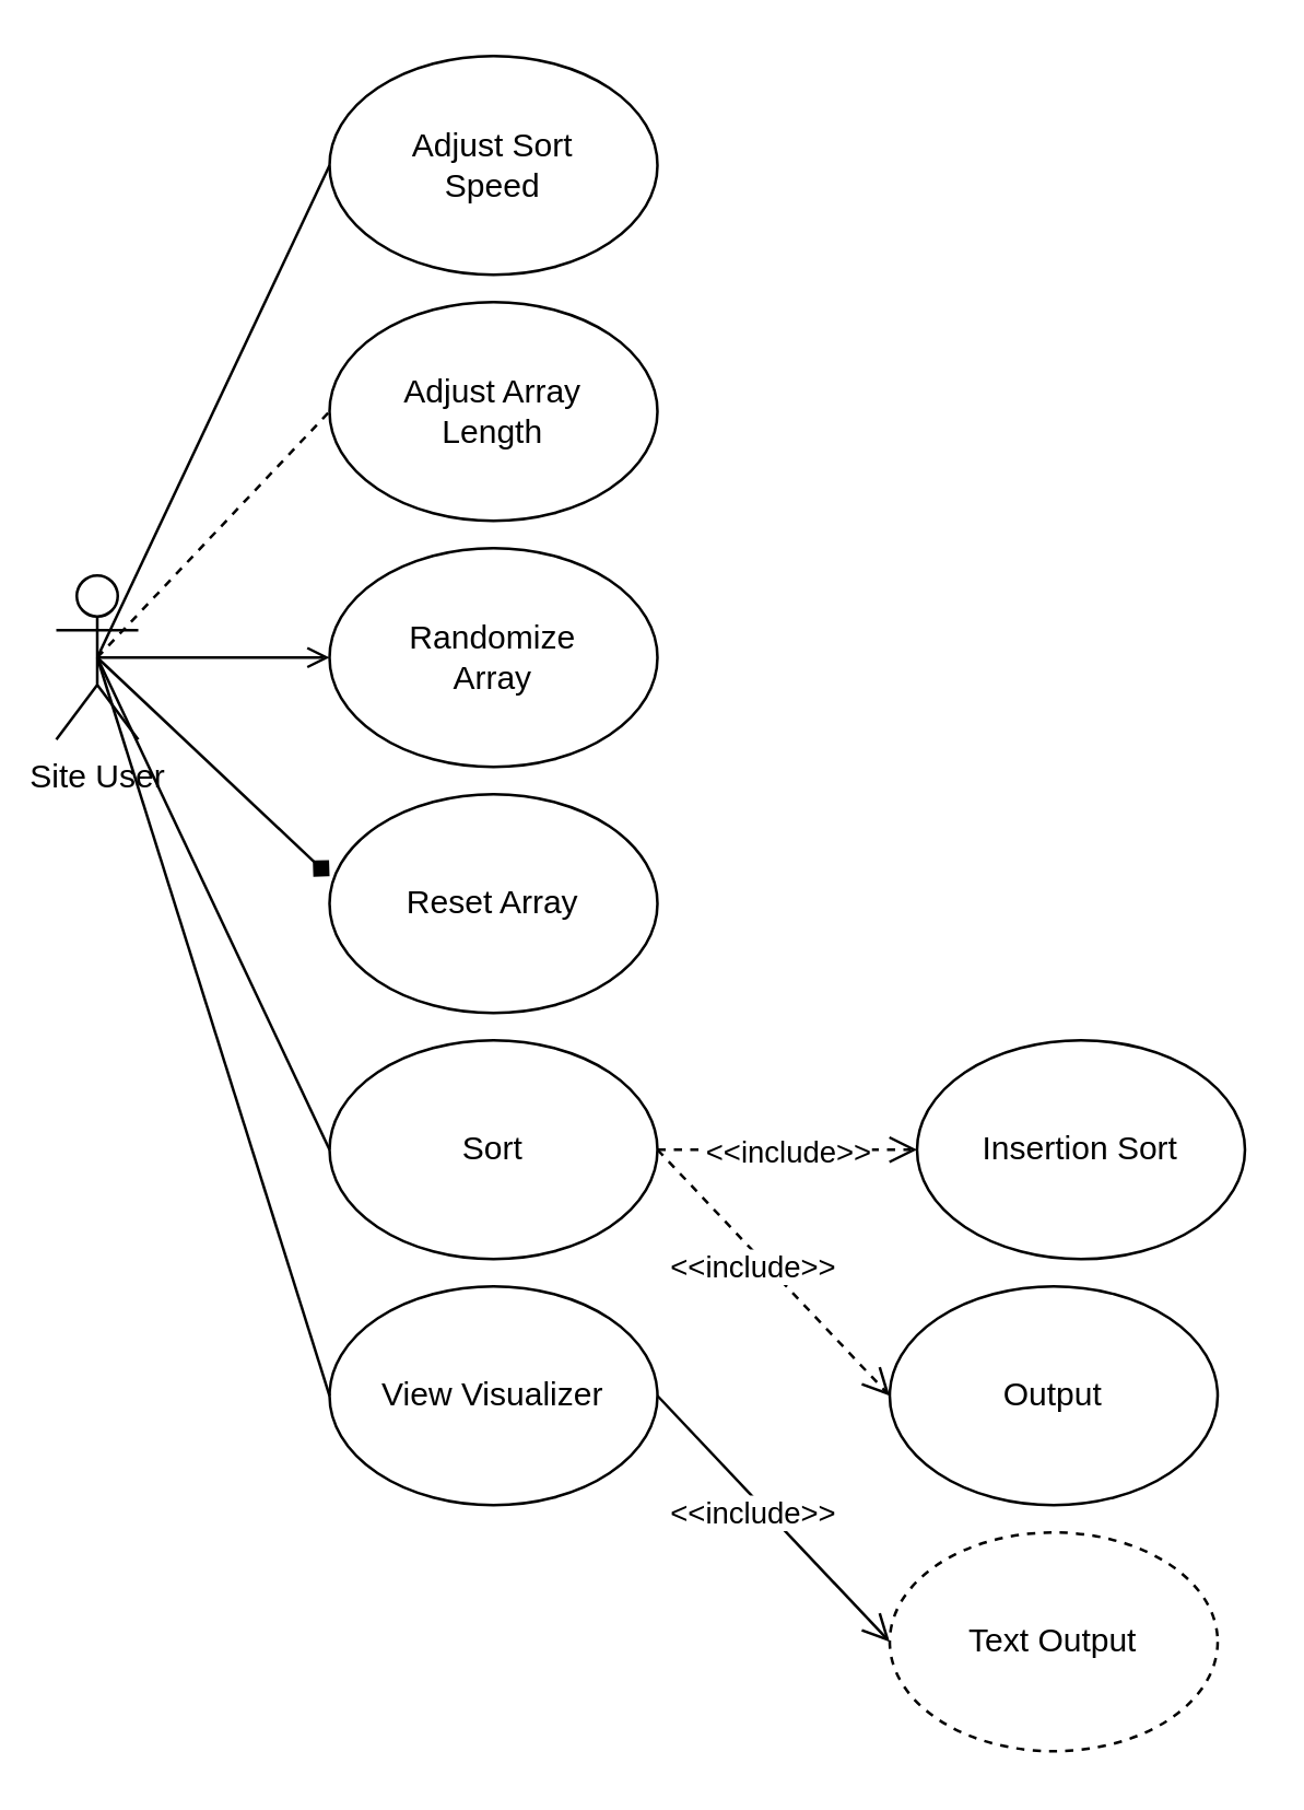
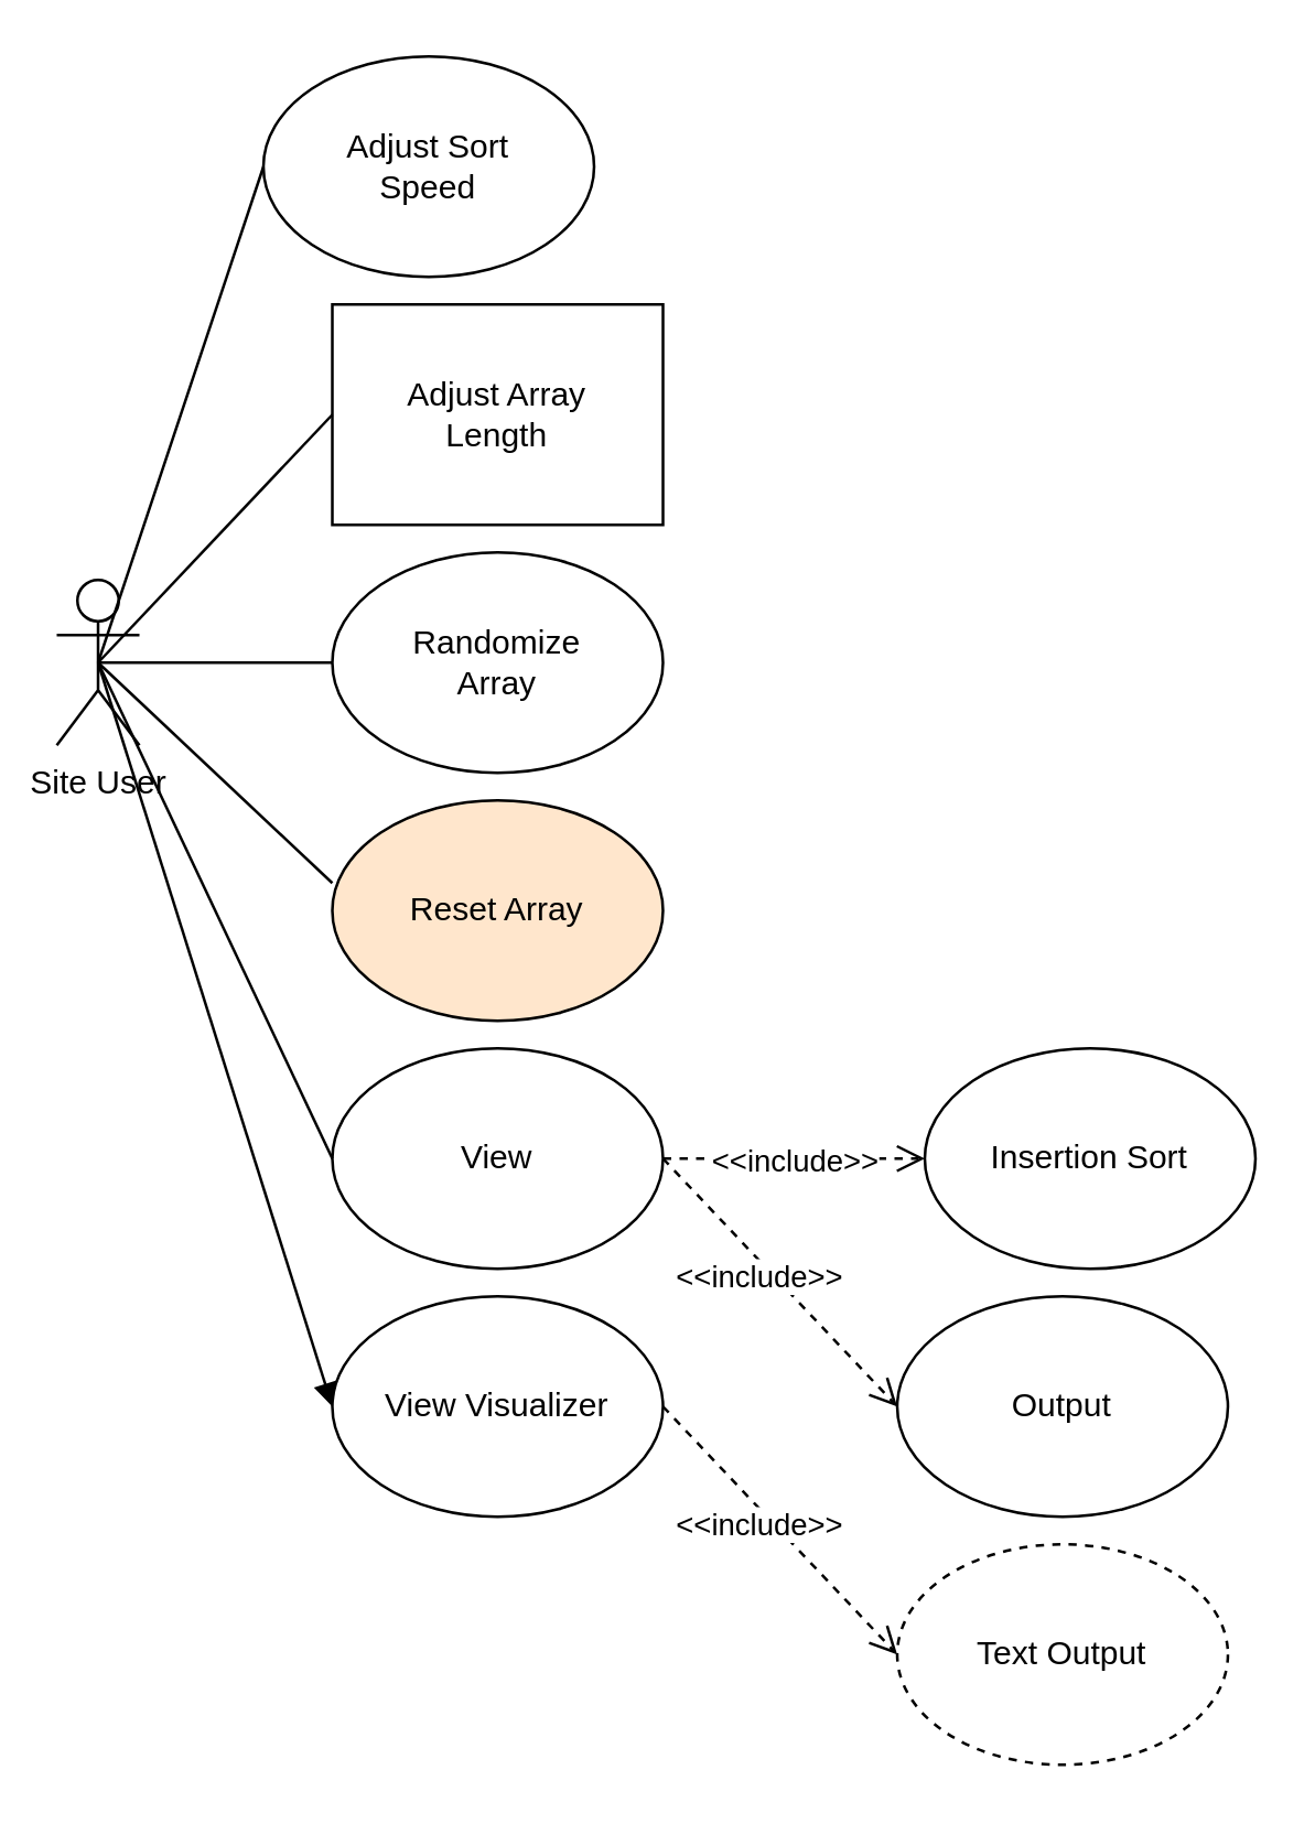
  <mxCell id="0" />
  <mxCell id="1" parent="0" />
  <mxCell id="2" value="Site User" style="shape=umlActor;verticalLabelPosition=bottom;verticalAlign=top;html=1;outlineConnect=0;" parent="1" vertex="1"><mxGeometry x="20" y="210" width="30" height="60" as="geometry" /></mxCell>
  <mxCell id="3" value="View Visualizer" style="ellipse;whiteSpace=wrap;html=1;" parent="1" vertex="1"><mxGeometry x="120" y="470" width="120" height="80" as="geometry" /></mxCell>
  <mxCell id="4" value="Randomize&lt;br&gt;Array" style="ellipse;whiteSpace=wrap;html=1;" parent="1" vertex="1"><mxGeometry x="120" y="200" width="120" height="80" as="geometry" /></mxCell>
- <mxCell id="5" value="Sort" style="ellipse;whiteSpace=wrap;html=1;" parent="1" vertex="1"><mxGeometry x="120" y="380" width="120" height="80" as="geometry" /></mxCell>
- <mxCell id="6" value="Reset Array" style="ellipse;whiteSpace=wrap;html=1;" parent="1" vertex="1"><mxGeometry x="120" y="290" width="120" height="80" as="geometry" /></mxCell>
- <mxCell id="7" value="" style="endArrow=none;html=1;rounded=0;entryX=0;entryY=0.5;entryDx=0;entryDy=0;exitX=0.5;exitY=0.5;exitDx=0;exitDy=0;exitPerimeter=0;" parent="1" target="3" edge="1" source="2"><mxGeometry width="50" height="50" relative="1" as="geometry"><mxPoint x="20" y="240" as="sourcePoint" /><mxPoint x="80" y="190" as="targetPoint" /></mxGeometry></mxCell>
- <mxCell id="8" value="" style="endArrow=open;html=1;rounded=0;entryX=0;entryY=0.5;entryDx=0;entryDy=0;exitX=0.5;exitY=0.5;exitDx=0;exitDy=0;exitPerimeter=0;" parent="1" edge="1" target="4" source="2"><mxGeometry width="50" height="50" relative="1" as="geometry"><mxPoint x="20" y="240" as="sourcePoint" /><mxPoint x="100" y="250" as="targetPoint" /></mxGeometry></mxCell>
- <mxCell id="9" value="" style="endArrow=diamond;html=1;rounded=0;entryX=0;entryY=0.375;entryDx=0;entryDy=0;entryPerimeter=0;exitX=0.5;exitY=0.5;exitDx=0;exitDy=0;exitPerimeter=0;" parent="1" target="6" edge="1" source="2"><mxGeometry width="50" height="50" relative="1" as="geometry"><mxPoint x="20" y="240" as="sourcePoint" /><mxPoint x="300" y="310" as="targetPoint" /></mxGeometry></mxCell>
+ <mxCell id="5" value="View" style="ellipse;whiteSpace=wrap;html=1;" parent="1" vertex="1"><mxGeometry x="120" y="380" width="120" height="80" as="geometry" /></mxCell>
+ <mxCell id="6" value="Reset Array" style="ellipse;whiteSpace=wrap;html=1;fillColor=#ffe6cc;" parent="1" vertex="1"><mxGeometry x="120" y="290" width="120" height="80" as="geometry" /></mxCell>
+ <mxCell id="7" value="" style="endArrow=block;html=1;rounded=0;entryX=0;entryY=0.5;entryDx=0;entryDy=0;exitX=0.5;exitY=0.5;exitDx=0;exitDy=0;exitPerimeter=0;" parent="1" target="3" edge="1" source="2"><mxGeometry width="50" height="50" relative="1" as="geometry"><mxPoint x="20" y="240" as="sourcePoint" /><mxPoint x="80" y="190" as="targetPoint" /></mxGeometry></mxCell>
+ <mxCell id="8" value="" style="endArrow=none;html=1;rounded=0;entryX=0;entryY=0.5;entryDx=0;entryDy=0;exitX=0.5;exitY=0.5;exitDx=0;exitDy=0;exitPerimeter=0;" parent="1" edge="1" target="4" source="2"><mxGeometry width="50" height="50" relative="1" as="geometry"><mxPoint x="20" y="240" as="sourcePoint" /><mxPoint x="100" y="250" as="targetPoint" /></mxGeometry></mxCell>
+ <mxCell id="9" value="" style="endArrow=none;html=1;rounded=0;entryX=0;entryY=0.375;entryDx=0;entryDy=0;entryPerimeter=0;exitX=0.5;exitY=0.5;exitDx=0;exitDy=0;exitPerimeter=0;" parent="1" target="6" edge="1" source="2"><mxGeometry width="50" height="50" relative="1" as="geometry"><mxPoint x="20" y="240" as="sourcePoint" /><mxPoint x="300" y="310" as="targetPoint" /></mxGeometry></mxCell>
  <mxCell id="10" value="" style="endArrow=none;html=1;rounded=0;entryX=0;entryY=0.5;entryDx=0;entryDy=0;exitX=0.5;exitY=0.5;exitDx=0;exitDy=0;exitPerimeter=0;" parent="1" target="5" edge="1" source="2"><mxGeometry width="50" height="50" relative="1" as="geometry"><mxPoint x="20" y="240" as="sourcePoint" /><mxPoint x="300" y="310" as="targetPoint" /></mxGeometry></mxCell>
  <mxCell id="11" value="Insertion Sort" style="ellipse;whiteSpace=wrap;html=1;fontColor=#000000;" parent="1" vertex="1"><mxGeometry x="335" y="380" width="120" height="80" as="geometry" /></mxCell>
  <mxCell id="12" value="Output" style="ellipse;whiteSpace=wrap;html=1;" parent="1" vertex="1"><mxGeometry x="325" y="470" width="120" height="80" as="geometry" /></mxCell>
- <mxCell id="13" value="Adjust Sort &lt;br&gt;Speed" style="ellipse;whiteSpace=wrap;html=1;" vertex="1" parent="1"><mxGeometry x="120" y="20" width="120" height="80" as="geometry" /></mxCell>
- <mxCell id="14" value="Adjust Array &lt;br&gt;Length" style="ellipse;whiteSpace=wrap;html=1;" vertex="1" parent="1"><mxGeometry x="120" y="110" width="120" height="80" as="geometry" /></mxCell>
+ <mxCell id="13" value="Adjust Sort &lt;br&gt;Speed" style="ellipse;whiteSpace=wrap;html=1;" vertex="1" parent="1"><mxGeometry x="95" y="20" width="120" height="80" as="geometry" /></mxCell>
+ <mxCell id="14" value="Adjust Array &lt;br&gt;Length" style="whiteSpace=wrap;html=1;rounded=0;" vertex="1" parent="1"><mxGeometry x="120" y="110" width="120" height="80" as="geometry" /></mxCell>
  <mxCell id="15" value="Text Output" style="ellipse;whiteSpace=wrap;html=1;dashed=1;" vertex="1" parent="1"><mxGeometry x="325" y="560" width="120" height="80" as="geometry" /></mxCell>
- <mxCell id="16" value="&amp;lt;&amp;lt;include&amp;gt;&amp;gt;" style="html=1;verticalAlign=bottom;endArrow=open;dashed=0;endSize=8;rounded=0;entryX=0;entryY=0.5;entryDx=0;entryDy=0;exitX=1;exitY=0.5;exitDx=0;exitDy=0;" edge="1" parent="1" source="3" target="15"><mxGeometry y="-10" relative="1" as="geometry"><mxPoint x="325" y="279" as="sourcePoint" /><mxPoint x="245" y="279" as="targetPoint" /><mxPoint as="offset" /></mxGeometry></mxCell>
+ <mxCell id="16" value="&amp;lt;&amp;lt;include&amp;gt;&amp;gt;" style="html=1;verticalAlign=bottom;endArrow=open;dashed=1;endSize=8;rounded=0;entryX=0;entryY=0.5;entryDx=0;entryDy=0;exitX=1;exitY=0.5;exitDx=0;exitDy=0;" edge="1" parent="1" source="3" target="15"><mxGeometry y="-10" relative="1" as="geometry"><mxPoint x="325" y="279" as="sourcePoint" /><mxPoint x="245" y="279" as="targetPoint" /><mxPoint as="offset" /></mxGeometry></mxCell>
  <mxCell id="17" value="&amp;lt;&amp;lt;include&amp;gt;&amp;gt;" style="html=1;verticalAlign=bottom;endArrow=open;dashed=1;endSize=8;rounded=0;entryX=0;entryY=0.5;entryDx=0;entryDy=0;exitX=1;exitY=0.5;exitDx=0;exitDy=0;" edge="1" parent="1" source="5" target="12"><mxGeometry y="-10" relative="1" as="geometry"><mxPoint x="260" y="440" as="sourcePoint" /><mxPoint x="345" y="260" as="targetPoint" /><mxPoint as="offset" /></mxGeometry></mxCell>
  <mxCell id="18" value="&amp;lt;&amp;lt;include&amp;gt;&amp;gt;" style="html=1;verticalAlign=bottom;endArrow=open;dashed=1;endSize=8;rounded=0;entryX=0;entryY=0.5;entryDx=0;entryDy=0;" edge="1" parent="1" target="11"><mxGeometry y="-10" relative="1" as="geometry"><mxPoint x="240" y="420" as="sourcePoint" /><mxPoint x="695" y="120" as="targetPoint" /><mxPoint as="offset" /></mxGeometry></mxCell>
  <mxCell id="19" value="" style="endArrow=none;html=1;rounded=0;entryX=0;entryY=0.5;entryDx=0;entryDy=0;exitX=0.5;exitY=0.5;exitDx=0;exitDy=0;exitPerimeter=0;" edge="1" parent="1" source="2" target="13"><mxGeometry width="50" height="50" relative="1" as="geometry"><mxPoint x="20" y="240" as="sourcePoint" /><mxPoint x="130" y="70" as="targetPoint" /></mxGeometry></mxCell>
- <mxCell id="20" value="" style="endArrow=none;html=1;rounded=0;entryX=0;entryY=0.5;entryDx=0;entryDy=0;exitX=0.5;exitY=0.5;exitDx=0;exitDy=0;exitPerimeter=0;dashed=1;" edge="1" parent="1" source="2" target="14"><mxGeometry width="50" height="50" relative="1" as="geometry"><mxPoint x="70" y="280" as="sourcePoint" /><mxPoint x="150" y="90" as="targetPoint" /></mxGeometry></mxCell>
+ <mxCell id="20" value="" style="endArrow=none;html=1;rounded=0;entryX=0;entryY=0.5;entryDx=0;entryDy=0;exitX=0.5;exitY=0.5;exitDx=0;exitDy=0;exitPerimeter=0;" edge="1" parent="1" source="2" target="14"><mxGeometry width="50" height="50" relative="1" as="geometry"><mxPoint x="70" y="280" as="sourcePoint" /><mxPoint x="150" y="90" as="targetPoint" /></mxGeometry></mxCell>
